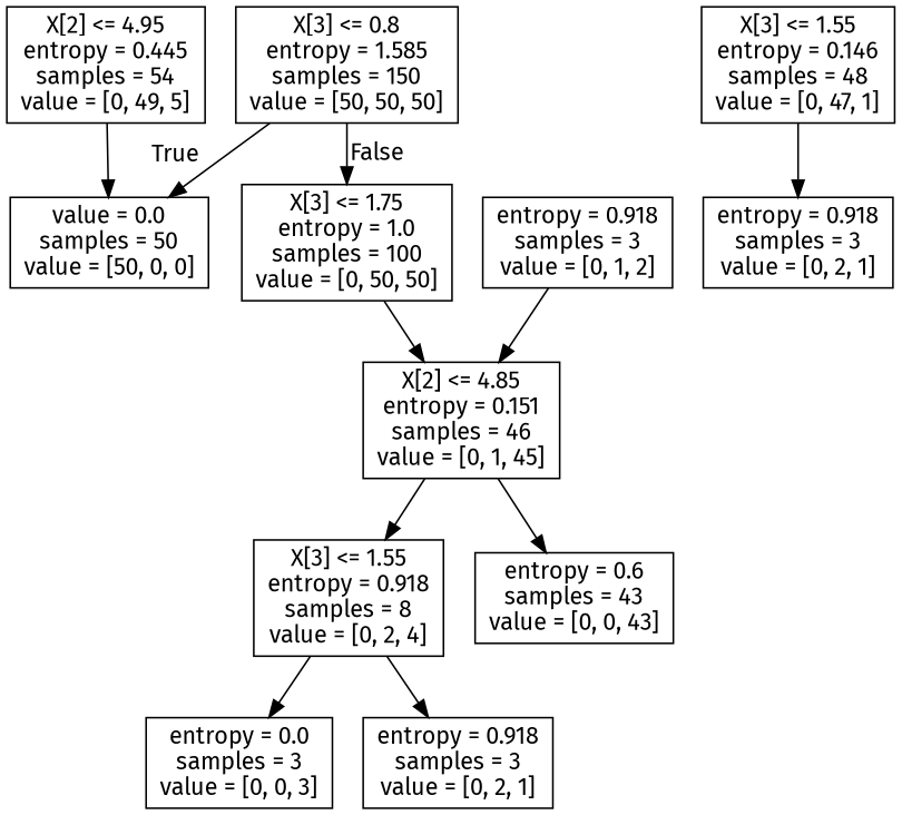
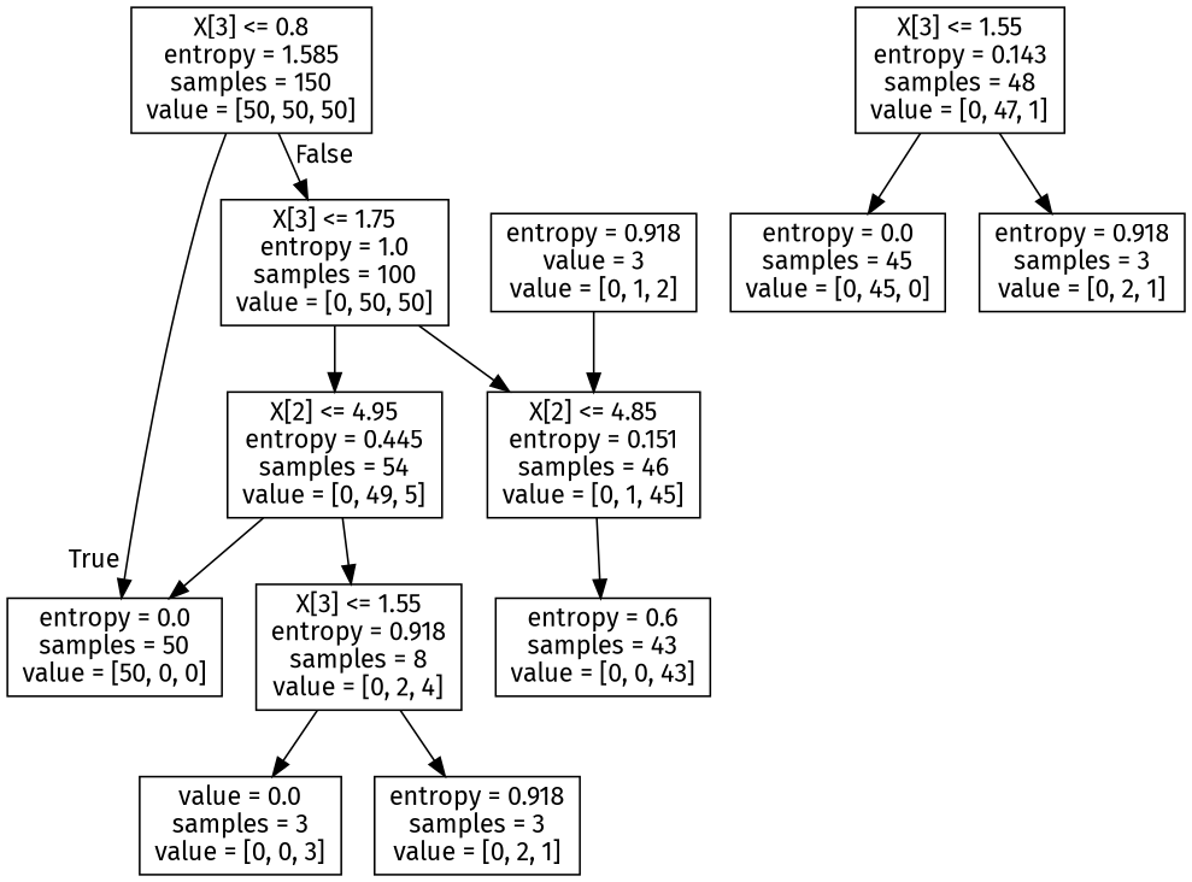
  digraph {
    fontname="Fira Sans"
    node [fontname="Fira Sans" shape=box]
    edge [fontname="Fira Sans"]
    n1 [height=0.94444 label="X[3] <= 0.8\nentropy = 1.585\nsamples = 150\nvalue = [50, 50, 50]" width=1.7361]
-   n2 [height=0.73611 label="value = 0.0\nsamples = 50\nvalue = [50, 0, 0]" width=1.5556]
+   n2 [height=0.73611 label="entropy = 0.0\nsamples = 50\nvalue = [50, 0, 0]" width=1.5556]
    n3 [height=0.94444 label="X[3] <= 1.75\nentropy = 1.0\nsamples = 100\nvalue = [0, 50, 50]" width=1.6528]
    n4 [height=0.94444 label="X[2] <= 4.95\nentropy = 0.445\nsamples = 54\nvalue = [0, 49, 5]" width=1.5556]
    n5 [height=0.94444 label="X[2] <= 4.85\nentropy = 0.151\nsamples = 46\nvalue = [0, 1, 45]" width=1.5556]
    n6 [height=0.94444 label="X[3] <= 1.55\nentropy = 0.918\nsamples = 8\nvalue = [0, 2, 4]" width=1.4722]
    n7 [height=0.73611 label="entropy = 0.6\nsamples = 43\nvalue = [0, 0, 43]" width=1.5556]
-   n8 [height=0.94444 label="X[3] <= 1.55\nentropy = 0.146\nsamples = 48\nvalue = [0, 47, 1]" width=1.5556]
+   n8 [height=0.94444 label="X[3] <= 1.55\nentropy = 0.143\nsamples = 48\nvalue = [0, 47, 1]" width=1.5556]
+   n9 [height=0.73611 label="entropy = 0.0\nsamples = 45\nvalue = [0, 45, 0]" width=1.5556]
    n10 [height=0.73611 label="entropy = 0.918\nsamples = 3\nvalue = [0, 2, 1]" width=1.4722]
-   n11 [height=0.73611 label="entropy = 0.0\nsamples = 3\nvalue = [0, 0, 3]" width=1.4583]
+   n11 [height=0.73611 label="value = 0.0\nsamples = 3\nvalue = [0, 0, 3]" width=1.4583]
    n12 [height=0.73611 label="entropy = 0.918\nsamples = 3\nvalue = [0, 2, 1]" width=1.4722]
-   n13 [height=0.73611 label="entropy = 0.918\nsamples = 3\nvalue = [0, 1, 2]" width=1.4722]
+   n13 [height=0.73611 label="entropy = 0.918\nvalue = 3\nvalue = [0, 1, 2]" width=1.4722]
    n1 -> n2 [headlabel=True labelangle=45 labeldistance=2.5]
    n1 -> n3 [headlabel=False labelangle=-45 labeldistance=2.5]
+   n3 -> n4
    n3 -> n5
    n4 -> n2
-   n5 -> n6
+   n4 -> n6
    n5 -> n7
    n6 -> n11
    n6 -> n12
+   n8 -> n9
    n8 -> n10
    n13 -> n5
  }
